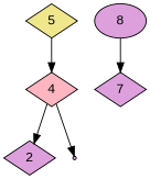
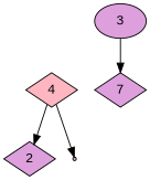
  digraph {
    fontname="Liberation Mono"
    node [fillcolor=plum fontname="Liberation Mono" shape=diamond style=filled]
    edge [fontname="Liberation Mono"]
-   5 [fillcolor=khaki]
    4 [fillcolor=lightpink]
    2
    null15052398 [shape=point]
-   8 [shape=ellipse]
+   8 [shape=ellipse label=3]
    7
-   5 -> 4
    4 -> 2
    4 -> null15052398
    8 -> 7
  }
